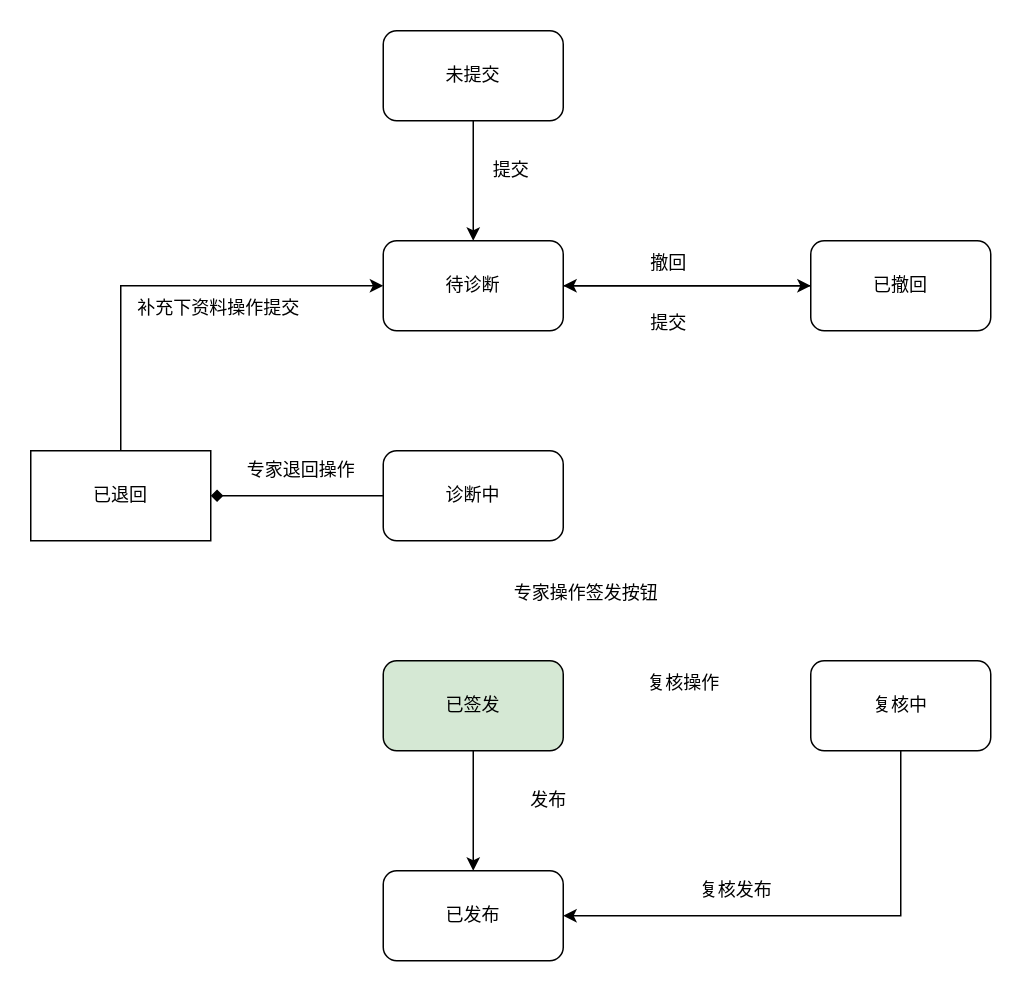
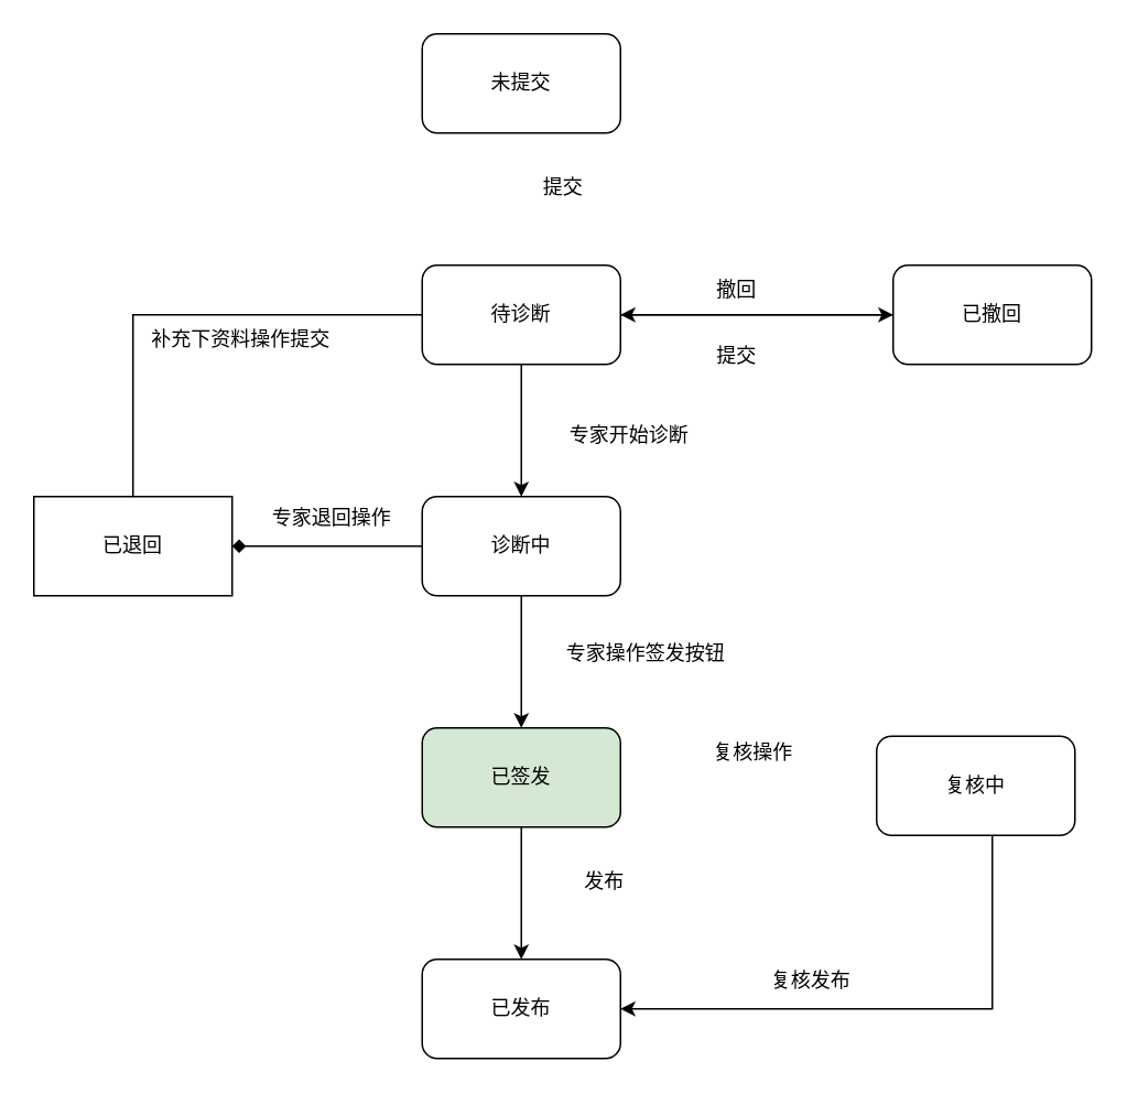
  <mxCell id="0" />
  <mxCell id="1" parent="0" />
- <mxCell id="2" value="" style="edgeStyle=orthogonalEdgeStyle;rounded=0;orthogonalLoop=1;jettySize=auto;html=1;" edge="1" parent="1" source="3" target="6"><mxGeometry relative="1" as="geometry" /></mxCell>
  <mxCell id="3" value="未提交" style="rounded=1;whiteSpace=wrap;html=1;" vertex="1" parent="1"><mxGeometry x="255" y="20" width="120" height="60" as="geometry" /></mxCell>
  <mxCell id="4" value="" style="edgeStyle=orthogonalEdgeStyle;rounded=0;orthogonalLoop=1;jettySize=auto;html=1;" edge="1" parent="1" source="6" target="9"><mxGeometry relative="1" as="geometry" /></mxCell>
+ <mxCell id="5" value="" style="edgeStyle=orthogonalEdgeStyle;rounded=0;orthogonalLoop=1;jettySize=auto;html=1;" edge="1" parent="1" source="6" target="14"><mxGeometry relative="1" as="geometry" /></mxCell>
  <mxCell id="6" value="待诊断" style="rounded=1;whiteSpace=wrap;html=1;" vertex="1" parent="1"><mxGeometry x="255" y="160" width="120" height="60" as="geometry" /></mxCell>
  <mxCell id="7" value="提交" style="text;html=1;align=center;verticalAlign=middle;resizable=0;points=[];autosize=1;strokeColor=none;fillColor=none;" vertex="1" parent="1"><mxGeometry x="315" y="98" width="50" height="30" as="geometry" /></mxCell>
  <mxCell id="8" style="edgeStyle=orthogonalEdgeStyle;rounded=0;orthogonalLoop=1;jettySize=auto;html=1;entryX=1;entryY=0.5;entryDx=0;entryDy=0;" edge="1" parent="1" source="9" target="6"><mxGeometry relative="1" as="geometry" /></mxCell>
  <mxCell id="9" value="已撤回" style="rounded=1;whiteSpace=wrap;html=1;" vertex="1" parent="1"><mxGeometry x="540" y="160" width="120" height="60" as="geometry" /></mxCell>
  <mxCell id="10" value="撤回" style="text;html=1;align=center;verticalAlign=middle;resizable=0;points=[];autosize=1;strokeColor=none;fillColor=none;" vertex="1" parent="1"><mxGeometry x="420" y="160" width="50" height="30" as="geometry" /></mxCell>
  <mxCell id="11" value="提交" style="text;html=1;align=center;verticalAlign=middle;resizable=0;points=[];autosize=1;strokeColor=none;fillColor=none;" vertex="1" parent="1"><mxGeometry x="420" y="200" width="50" height="30" as="geometry" /></mxCell>
+ <mxCell id="12" value="" style="edgeStyle=orthogonalEdgeStyle;rounded=0;orthogonalLoop=1;jettySize=auto;html=1;" edge="1" parent="1" source="14" target="17"><mxGeometry relative="1" as="geometry" /></mxCell>
  <mxCell id="13" value="" style="edgeStyle=orthogonalEdgeStyle;rounded=0;orthogonalLoop=1;jettySize=auto;html=1;endArrow=diamond;" edge="1" parent="1" source="14" target="22"><mxGeometry relative="1" as="geometry" /></mxCell>
  <mxCell id="14" value="诊断中" style="whiteSpace=wrap;html=1;rounded=1;" vertex="1" parent="1"><mxGeometry x="255" y="300" width="120" height="60" as="geometry" /></mxCell>
+ <mxCell id="15" value="专家开始诊断" style="text;html=1;align=center;verticalAlign=middle;resizable=0;points=[];autosize=1;strokeColor=none;fillColor=none;" vertex="1" parent="1"><mxGeometry x="330" y="248" width="100" height="30" as="geometry" /></mxCell>
  <mxCell id="16" value="" style="edgeStyle=orthogonalEdgeStyle;rounded=0;orthogonalLoop=1;jettySize=auto;html=1;" edge="1" parent="1" source="17" target="19"><mxGeometry relative="1" as="geometry" /></mxCell>
  <mxCell id="17" value="已签发" style="whiteSpace=wrap;html=1;rounded=1;fillColor=#d5e8d4;" vertex="1" parent="1"><mxGeometry x="255" y="440" width="120" height="60" as="geometry" /></mxCell>
  <mxCell id="18" value="专家操作签发按钮&lt;br&gt;" style="text;html=1;align=center;verticalAlign=middle;resizable=0;points=[];autosize=1;strokeColor=none;fillColor=none;" vertex="1" parent="1"><mxGeometry x="330" y="380" width="120" height="30" as="geometry" /></mxCell>
  <mxCell id="19" value="已发布" style="whiteSpace=wrap;html=1;rounded=1;" vertex="1" parent="1"><mxGeometry x="255" y="580" width="120" height="60" as="geometry" /></mxCell>
  <mxCell id="20" value="发布" style="text;html=1;align=center;verticalAlign=middle;resizable=0;points=[];autosize=1;strokeColor=none;fillColor=none;" vertex="1" parent="1"><mxGeometry x="340" y="518" width="50" height="30" as="geometry" /></mxCell>
- <mxCell id="21" style="edgeStyle=orthogonalEdgeStyle;rounded=0;orthogonalLoop=1;jettySize=auto;html=1;entryX=0;entryY=0.5;entryDx=0;entryDy=0;" edge="1" parent="1" source="22" target="6"><mxGeometry relative="1" as="geometry"><mxPoint x="80" y="180" as="targetPoint" /><Array as="points"><mxPoint x="80" y="190" /></Array></mxGeometry></mxCell>
+ <mxCell id="21" style="edgeStyle=orthogonalEdgeStyle;rounded=0;orthogonalLoop=1;jettySize=auto;html=1;entryX=0;entryY=0.5;entryDx=0;entryDy=0;endArrow=none;" edge="1" parent="1" source="22" target="6"><mxGeometry relative="1" as="geometry"><mxPoint x="80" y="180" as="targetPoint" /><Array as="points"><mxPoint x="80" y="190" /></Array></mxGeometry></mxCell>
  <mxCell id="22" value="已退回" style="whiteSpace=wrap;html=1;rounded=0;" vertex="1" parent="1"><mxGeometry x="20" y="300" width="120" height="60" as="geometry" /></mxCell>
  <mxCell id="23" value="专家退回操作" style="text;html=1;align=center;verticalAlign=middle;resizable=0;points=[];autosize=1;strokeColor=none;fillColor=none;" vertex="1" parent="1"><mxGeometry x="150" y="298" width="100" height="30" as="geometry" /></mxCell>
  <mxCell id="24" value="补充下资料操作提交" style="text;html=1;align=center;verticalAlign=middle;resizable=0;points=[];autosize=1;strokeColor=none;fillColor=none;" vertex="1" parent="1"><mxGeometry x="80" y="190" width="130" height="30" as="geometry" /></mxCell>
  <mxCell id="25" style="edgeStyle=orthogonalEdgeStyle;rounded=0;orthogonalLoop=1;jettySize=auto;html=1;entryX=1;entryY=0.5;entryDx=0;entryDy=0;" edge="1" parent="1" source="26" target="19"><mxGeometry relative="1" as="geometry"><mxPoint x="600" y="630" as="targetPoint" /><Array as="points"><mxPoint x="600" y="610" /></Array></mxGeometry></mxCell>
- <mxCell id="26" value="复核中" style="whiteSpace=wrap;html=1;rounded=1;" vertex="1" parent="1"><mxGeometry x="540" y="440" width="120" height="60" as="geometry" /></mxCell>
+ <mxCell id="26" value="复核中" style="whiteSpace=wrap;html=1;rounded=1;" vertex="1" parent="1"><mxGeometry x="530" y="445" width="120" height="60" as="geometry" /></mxCell>
  <mxCell id="27" value="复核操作" style="text;html=1;align=center;verticalAlign=middle;resizable=0;points=[];autosize=1;strokeColor=none;fillColor=none;" vertex="1" parent="1"><mxGeometry x="420" y="440" width="70" height="30" as="geometry" /></mxCell>
  <mxCell id="28" value="复核发布&lt;br&gt;" style="text;html=1;align=center;verticalAlign=middle;resizable=0;points=[];autosize=1;strokeColor=none;fillColor=none;" vertex="1" parent="1"><mxGeometry x="455" y="578" width="70" height="30" as="geometry" /></mxCell>
